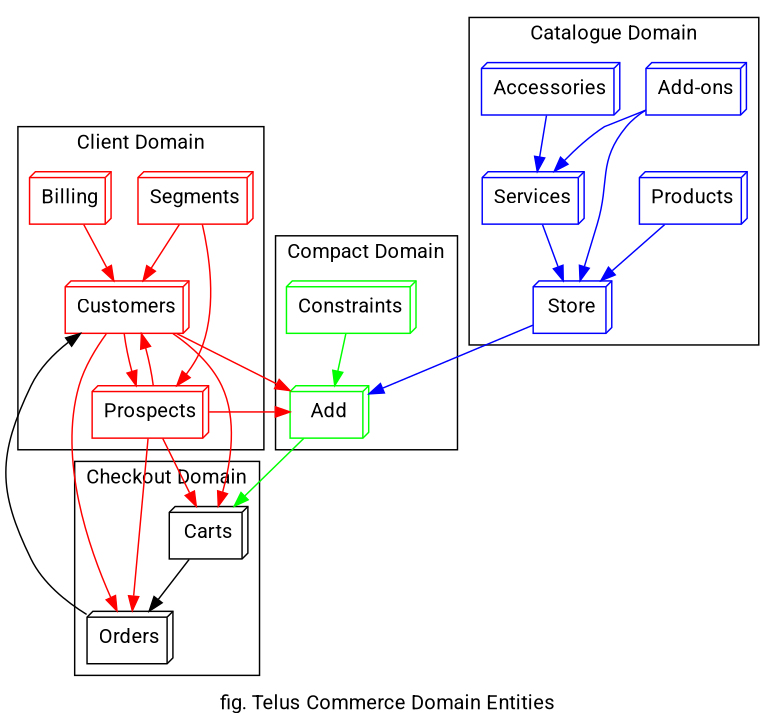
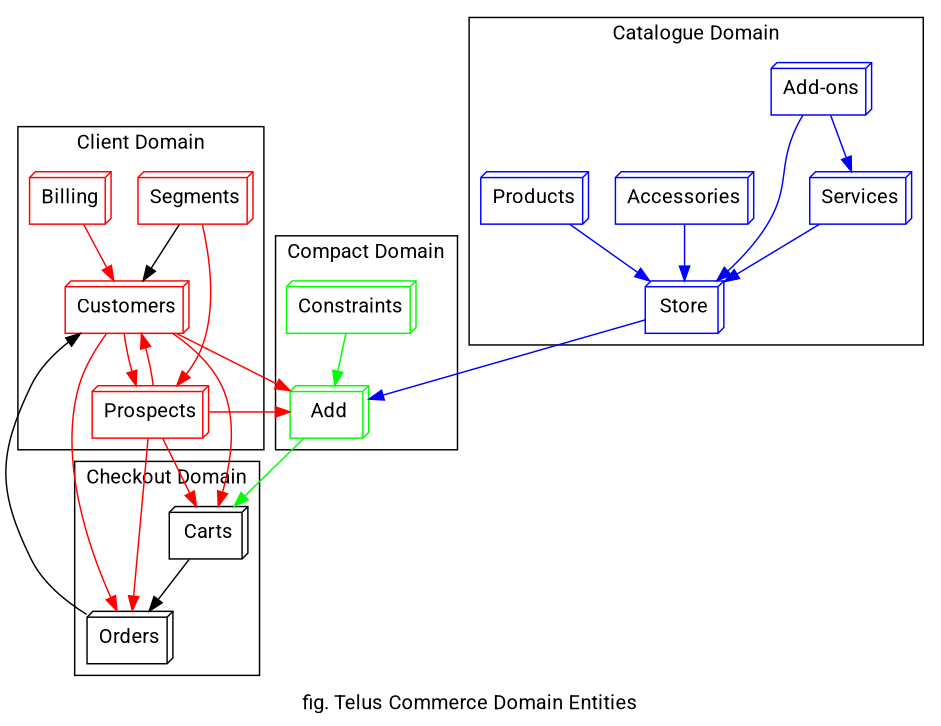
  strict digraph {
    fontname=Roboto
    label="fig. Telus Commerce Domain Entities"
    rankdir=TB
    node [color=blue fontname=Roboto shape=box3d]
    edge [color=red fontname=Roboto]
    n1 [label=Store]
    n2 [label=Services]
    n3 [label="Add-ons"]
    n4 [label=Accessories]
    n5 [label=Products]
    n6 [color=green label=Constraints]
    n7 [color=green label=Add]
    n8 [label=Carts color=""]
    n9 [label=Orders color=""]
    n10 [color=red label=Customers]
    n11 [color=red label=Prospects]
    n12 [color=red label=Segments]
    n13 [color=red label=Billing]
    subgraph cluster_1 {
      label="Catalogue Domain"
      n1
      n2
      n3
      n4
      n5
    }
    subgraph cluster_2 {
      label="Compact Domain"
      n6
      n7
    }
    subgraph cluster_3 {
      label="Checkout Domain"
      n8
      n9
    }
    subgraph cluster_4 {
      label="Client Domain"
      n10
      n11
      n12
      n13
    }
    n1 -> n7 [color=blue]
    n2 -> n1 [color=blue]
    n3 -> n1 [color=blue]
    n3 -> n2 [color=blue]
-   n4 -> n2 [color=blue]
+   n4 -> n1 [color=blue]
    n5 -> n1 [color=blue]
    n6 -> n7 [color=green]
    n7 -> n8 [color=green]
    n8 -> n9 [color=""]
    n9 -> n10 [color=""]
    n10 -> n7
    n10 -> n8
    n10 -> n9
    n10 -> n11
    n11 -> n7
    n11 -> n8
    n11 -> n9
    n11 -> n10
-   n12 -> n10
+   n12 -> n10 [color=black]
    n12 -> n11
    n13 -> n10
  }
